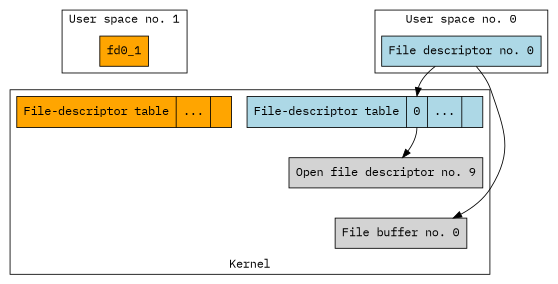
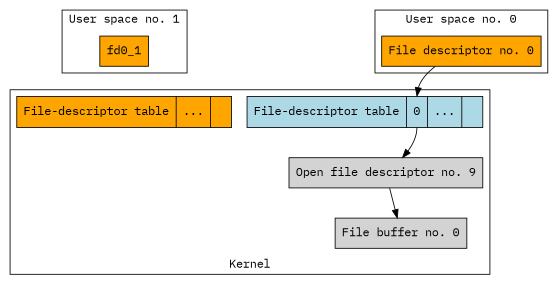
  strict digraph {
    fontname="IBM Plex Mono"
    node [fontname="IBM Plex Mono" shape=box style=filled]
    edge [fontname="IBM Plex Mono"]
-   n1 [fillcolor=lightblue label="File descriptor no. 0"]
+   n1 [fillcolor=orange label="File descriptor no. 0"]
    fd0_1 [fillcolor=orange]
    n3 [fillcolor=lightblue label="File-descriptor table | <fd0> 0 | ... |" shape=record]
    n4 [fillcolor=orange label="File-descriptor table | ... |" shape=record]
    n5 [label="Open file descriptor no. 9"]
    n6 [label="File buffer no. 0"]
    subgraph cluster_1 {
      label="User space no. 0"
      n1
    }
    subgraph cluster_2 {
      label="User space no. 1"
      fd0_1
    }
    subgraph cluster_3 {
      label=Kernel
      labelloc=b
      n3
      n4
      n5
      n6
    }
    n1 -> n3 [headport=fd0]
    fd0_1 -> n4 [style=invis]
    n3 -> n5 [tailport=fd0]
-   n1 -> n6
+   n5 -> n6
  }
